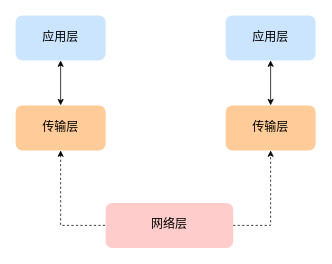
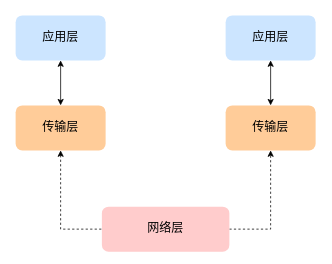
  <mxCell id="0" />
  <mxCell id="1" parent="0" />
  <mxCell id="2" style="edgeStyle=orthogonalEdgeStyle;rounded=0;orthogonalLoop=1;jettySize=auto;html=1;entryX=0;entryY=0.5;entryDx=0;entryDy=0;fontFamily=Courier New;fontSize=16;dashed=1;startArrow=classic;startFill=1;endArrow=none;endFill=0;" edge="1" parent="1" source="3" target="6"><mxGeometry relative="1" as="geometry" /></mxCell>
  <mxCell id="3" value="传输层" style="rounded=1;whiteSpace=wrap;html=1;fontSize=16;fontFamily=Courier New;fillColor=#ffcc99;strokeColor=none;" vertex="1" parent="1"><mxGeometry x="20" y="140" width="120" height="60" as="geometry" /></mxCell>
  <mxCell id="4" value="传输层" style="rounded=1;whiteSpace=wrap;html=1;fontSize=16;fontFamily=Courier New;fillColor=#ffcc99;strokeColor=none;" vertex="1" parent="1"><mxGeometry x="300" y="140" width="120" height="60" as="geometry" /></mxCell>
  <mxCell id="5" style="edgeStyle=orthogonalEdgeStyle;rounded=0;orthogonalLoop=1;jettySize=auto;html=1;entryX=0.5;entryY=1;entryDx=0;entryDy=0;fontFamily=Courier New;fontSize=16;exitX=1;exitY=0.5;exitDx=0;exitDy=0;dashed=1;" edge="1" parent="1" source="6" target="4"><mxGeometry relative="1" as="geometry" /></mxCell>
- <mxCell id="6" value="网络层" style="rounded=1;whiteSpace=wrap;html=1;fontFamily=Courier New;fontSize=16;fillColor=#ffcccc;strokeColor=none;" vertex="1" parent="1"><mxGeometry x="140" y="270" width="170" height="60" as="geometry" /></mxCell>
+ <mxCell id="6" value="网络层" style="rounded=1;whiteSpace=wrap;html=1;fontFamily=Courier New;fontSize=16;fillColor=#ffcccc;strokeColor=none;" vertex="1" parent="1"><mxGeometry x="135" y="275" width="170" height="60" as="geometry" /></mxCell>
  <mxCell id="7" style="edgeStyle=orthogonalEdgeStyle;rounded=0;orthogonalLoop=1;jettySize=auto;html=1;entryX=0.5;entryY=0;entryDx=0;entryDy=0;startArrow=classic;startFill=1;endArrow=classic;endFill=1;fontFamily=Courier New;fontSize=16;" edge="1" parent="1" source="8" target="3"><mxGeometry relative="1" as="geometry" /></mxCell>
  <mxCell id="8" value="应用层" style="rounded=1;whiteSpace=wrap;html=1;fontSize=16;fontFamily=Courier New;fillColor=#cce5ff;strokeColor=none;" vertex="1" parent="1"><mxGeometry x="20" y="20" width="120" height="60" as="geometry" /></mxCell>
  <mxCell id="9" style="edgeStyle=orthogonalEdgeStyle;rounded=0;orthogonalLoop=1;jettySize=auto;html=1;entryX=0.5;entryY=0;entryDx=0;entryDy=0;startArrow=classic;startFill=1;endArrow=classic;endFill=1;fontFamily=Courier New;fontSize=16;" edge="1" parent="1" source="10" target="4"><mxGeometry relative="1" as="geometry" /></mxCell>
  <mxCell id="10" value="应用层" style="rounded=1;whiteSpace=wrap;html=1;fontSize=16;fontFamily=Courier New;fillColor=#cce5ff;strokeColor=none;" vertex="1" parent="1"><mxGeometry x="300" y="20" width="120" height="60" as="geometry" /></mxCell>
